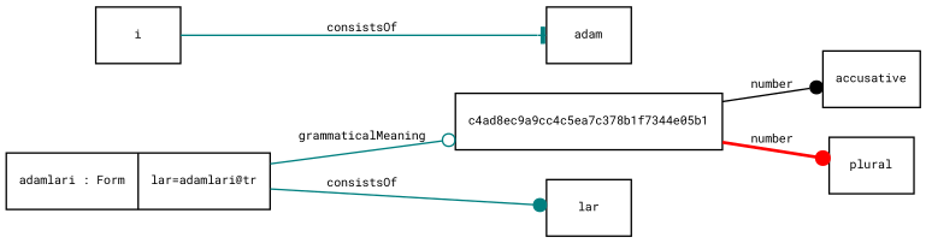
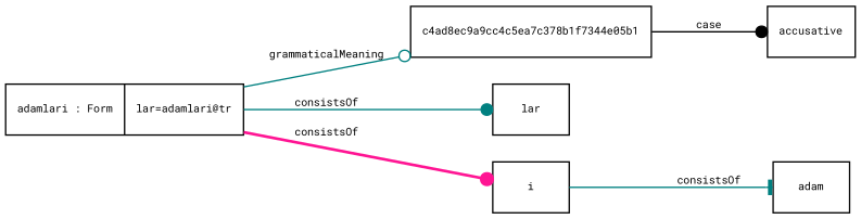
  digraph {
    fontname="Roboto Mono"
    fontsize=8
    rankdir=LR
    node [fontname="Roboto Mono" fontsize=8 shape=record]
    edge [arrowhead=dot color=teal fontname="Roboto Mono" fontsize=8 style=solid]
    n1 [label="{accusative}"]
    n2 [label="{c4ad8ec9a9cc4c5ea7c378b1f7344e05b1}"]
-   n3 [label="{plural}"]
    n4 [label="{adamlari : Form|lar=adamlari@tr}"]
    n5 [label="{lar}"]
    n6 [label="{i}"]
    n7 [label="{adam}"]
-   n2 -> n1 [color=black label=number]
-   n2 -> n3 [color=red label=number style=bold]
+   n2 -> n1 [color=black label=case]
    n4 -> n2 [arrowhead=odot label=grammaticalMeaning]
    n4 -> n5 [label=consistsOf]
+   n4 -> n6 [color=deeppink label=consistsOf style=bold]
    n6 -> n7 [arrowhead=tee label=consistsOf]
  }
